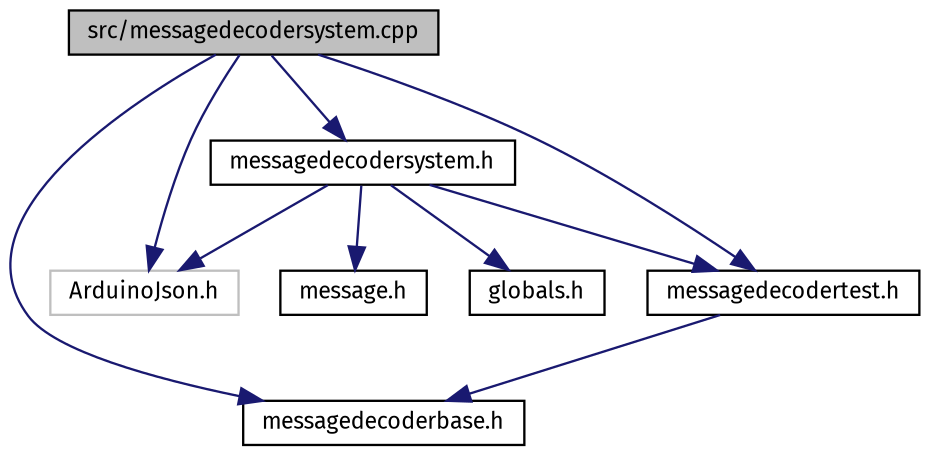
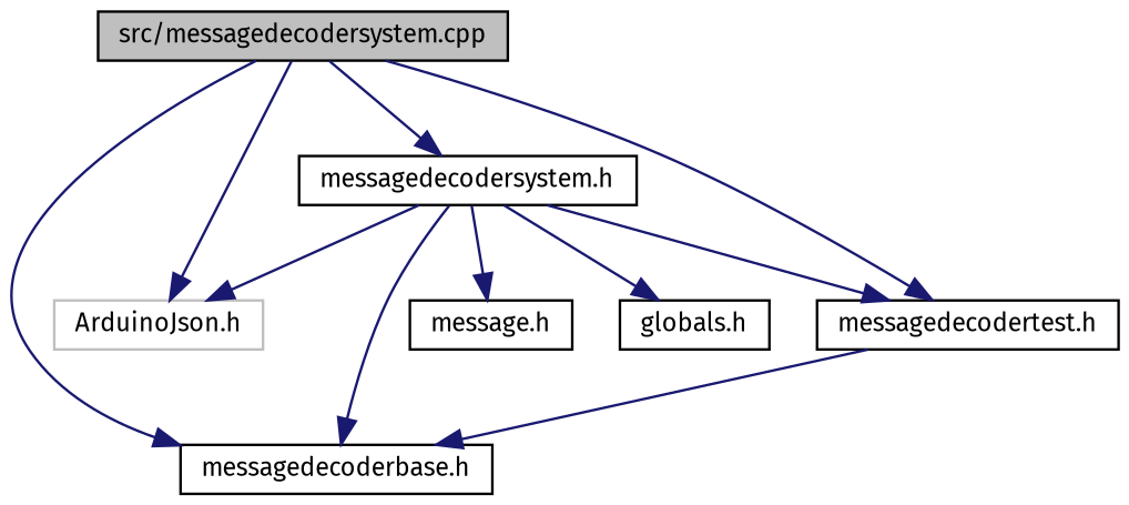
  digraph {
    fontname="Fira Sans"
    node [color=black fillcolor=white fontname="Fira Sans" fontsize=10 shape=record style=filled]
    edge [color=midnightblue fontname="Fira Sans" fontsize=10 labelfontname=Helvetica labelfontsize=10 style=solid]
    n1 [fillcolor=grey75 fontcolor=black height=0.2 label="src/messagedecodersystem.cpp" width=0.4]
    n2 [color=grey75 height=0.2 label="ArduinoJson.h" width=0.4]
    n3 [height=0.2 label="messagedecoderbase.h" width=0.4]
    n4 [height=0.2 label="messagedecodersystem.h" width=0.4]
    n5 [height=0.2 label="messagedecodertest.h" width=0.4]
    n6 [height=0.2 label="message.h" width=0.4]
    n7 [height=0.2 label="globals.h" width=0.4]
    n1 -> n2
    n1 -> n3
    n1 -> n4
    n1 -> n5
    n4 -> n2
+   n4 -> n3
    n4 -> n5
    n4 -> n6
    n4 -> n7
    n5 -> n3
  }
